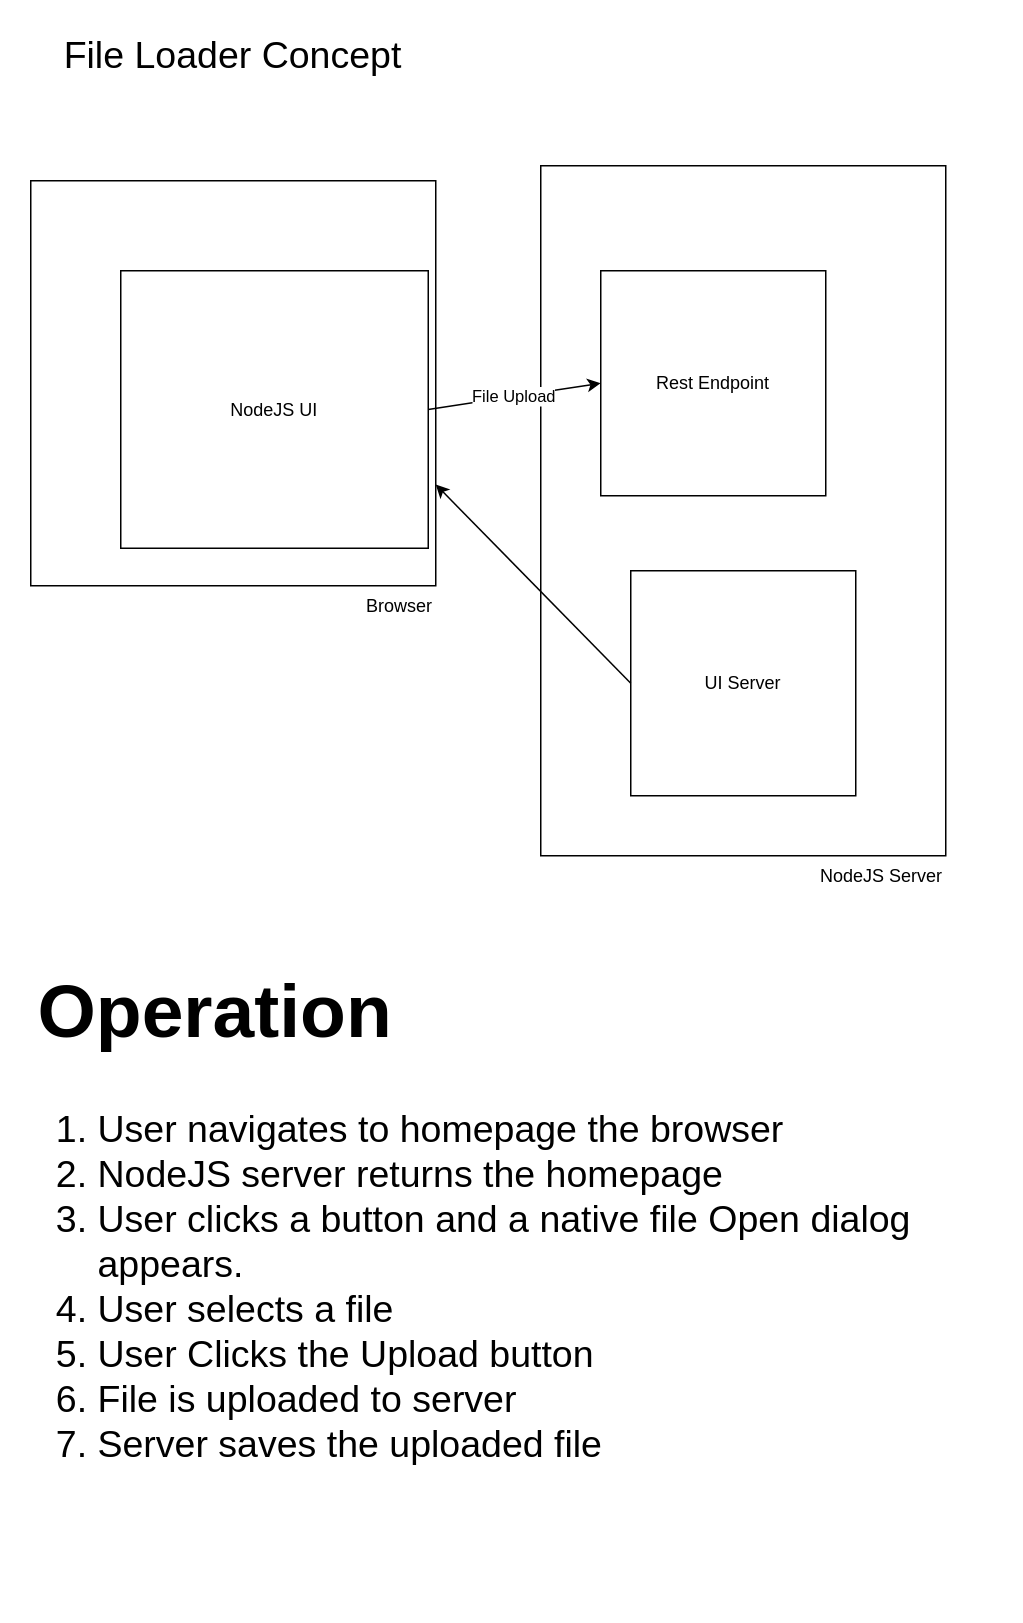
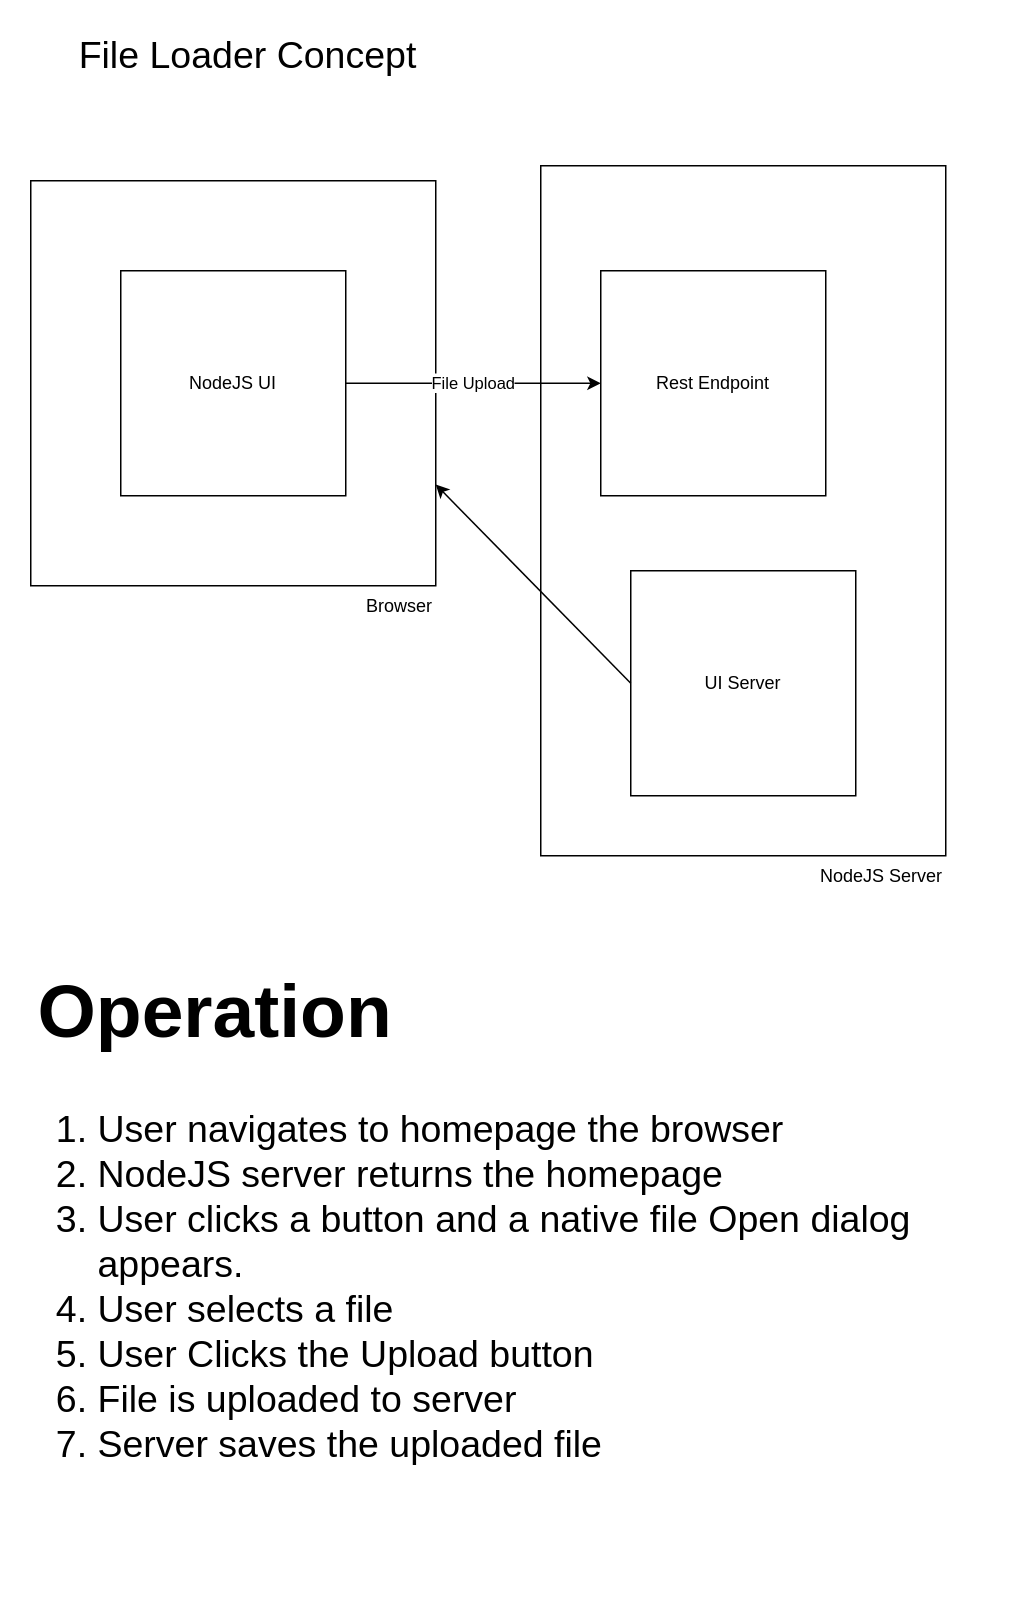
  <mxCell id="0" />
  <mxCell id="1" parent="0" />
  <mxCell id="2" value="NodeJS Server" style="whiteSpace=wrap;html=1;labelPosition=center;verticalLabelPosition=bottom;align=right;verticalAlign=top;" parent="1" vertex="1"><mxGeometry x="360" y="110" width="270" height="460" as="geometry" /></mxCell>
  <mxCell id="3" value="Browser" style="whiteSpace=wrap;html=1;aspect=fixed;labelPosition=center;verticalLabelPosition=bottom;align=right;verticalAlign=top;" parent="1" vertex="1"><mxGeometry x="20" y="120" width="270" height="270" as="geometry" /></mxCell>
  <mxCell id="4" value="Rest Endpoint" style="whiteSpace=wrap;html=1;aspect=fixed;" parent="1" vertex="1"><mxGeometry x="400" y="180" width="150" height="150" as="geometry" /></mxCell>
- <mxCell id="5" value="NodeJS UI" style="whiteSpace=wrap;html=1;aspect=fixed;" parent="1" vertex="1"><mxGeometry x="80" y="180" width="205" height="185" as="geometry" /></mxCell>
+ <mxCell id="5" value="NodeJS UI" style="whiteSpace=wrap;html=1;aspect=fixed;" parent="1" vertex="1"><mxGeometry x="80" y="180" width="150" height="150" as="geometry" /></mxCell>
  <mxCell id="6" value="File Upload" style="endArrow=classic;html=1;rounded=0;exitX=1;exitY=0.5;exitDx=0;exitDy=0;entryX=0;entryY=0.5;entryDx=0;entryDy=0;" parent="1" source="5" target="4" edge="1"><mxGeometry width="50" height="50" relative="1" as="geometry"><mxPoint x="290" y="560" as="sourcePoint" /><mxPoint x="340" y="510" as="targetPoint" /></mxGeometry></mxCell>
- <mxCell id="7" value="File Loader Concept" style="text;html=1;strokeColor=none;fillColor=none;align=center;verticalAlign=middle;whiteSpace=wrap;rounded=0;fontSize=25;" parent="1" vertex="1"><mxGeometry x="20" y="20" width="270" height="30" as="geometry" /></mxCell>
+ <mxCell id="7" value="File Loader Concept" style="text;html=1;strokeColor=none;fillColor=none;align=center;verticalAlign=middle;whiteSpace=wrap;rounded=0;fontSize=25;" parent="1" vertex="1"><mxGeometry x="30" y="20" width="270" height="30" as="geometry" /></mxCell>
  <mxCell id="8" value="UI Server" style="whiteSpace=wrap;html=1;aspect=fixed;" parent="1" vertex="1"><mxGeometry x="420" y="380" width="150" height="150" as="geometry" /></mxCell>
  <mxCell id="9" value="" style="endArrow=classic;html=1;rounded=0;exitX=0;exitY=0.5;exitDx=0;exitDy=0;entryX=1;entryY=0.75;entryDx=0;entryDy=0;" parent="1" source="8" target="3" edge="1"><mxGeometry width="50" height="50" relative="1" as="geometry"><mxPoint x="290" y="540" as="sourcePoint" /><mxPoint x="340" y="490" as="targetPoint" /></mxGeometry></mxCell>
  <mxCell id="10" value="&lt;h1&gt;Operation&lt;/h1&gt;&lt;p&gt;&lt;ol&gt;&lt;li&gt;User navigates to homepage the browser&lt;/li&gt;&lt;li&gt;NodeJS server returns the homepage&lt;/li&gt;&lt;li&gt;User clicks a button and a native file Open dialog appears.&lt;/li&gt;&lt;li&gt;User selects a file&lt;/li&gt;&lt;li&gt;User Clicks the Upload button&lt;/li&gt;&lt;li&gt;File is uploaded to server&lt;/li&gt;&lt;li&gt;Server saves the uploaded file&lt;/li&gt;&lt;/ol&gt;&lt;/p&gt;" style="text;html=1;strokeColor=none;fillColor=none;spacing=5;spacingTop=-20;whiteSpace=wrap;overflow=hidden;rounded=0;fontSize=25;align=left;" vertex="1" parent="1"><mxGeometry x="20" y="620" width="640" height="440" as="geometry" /></mxCell>
